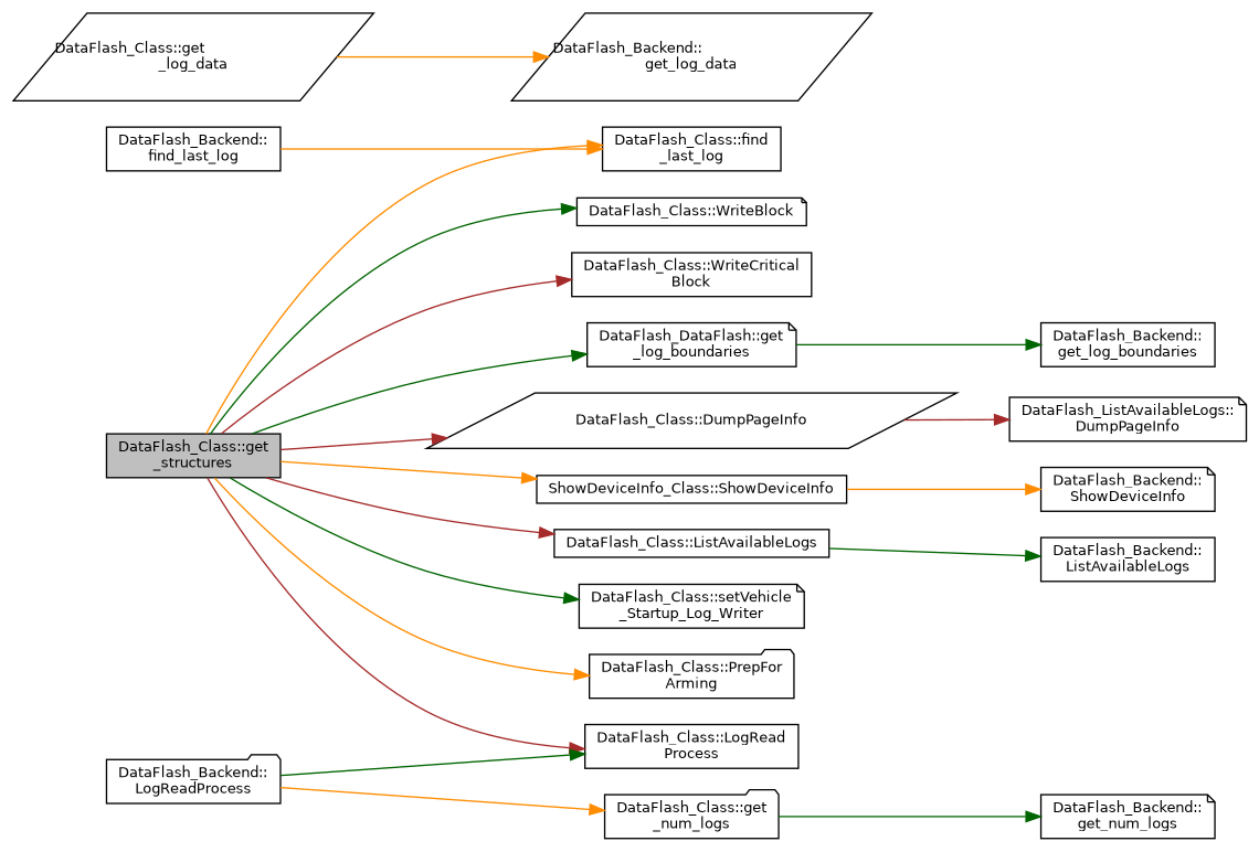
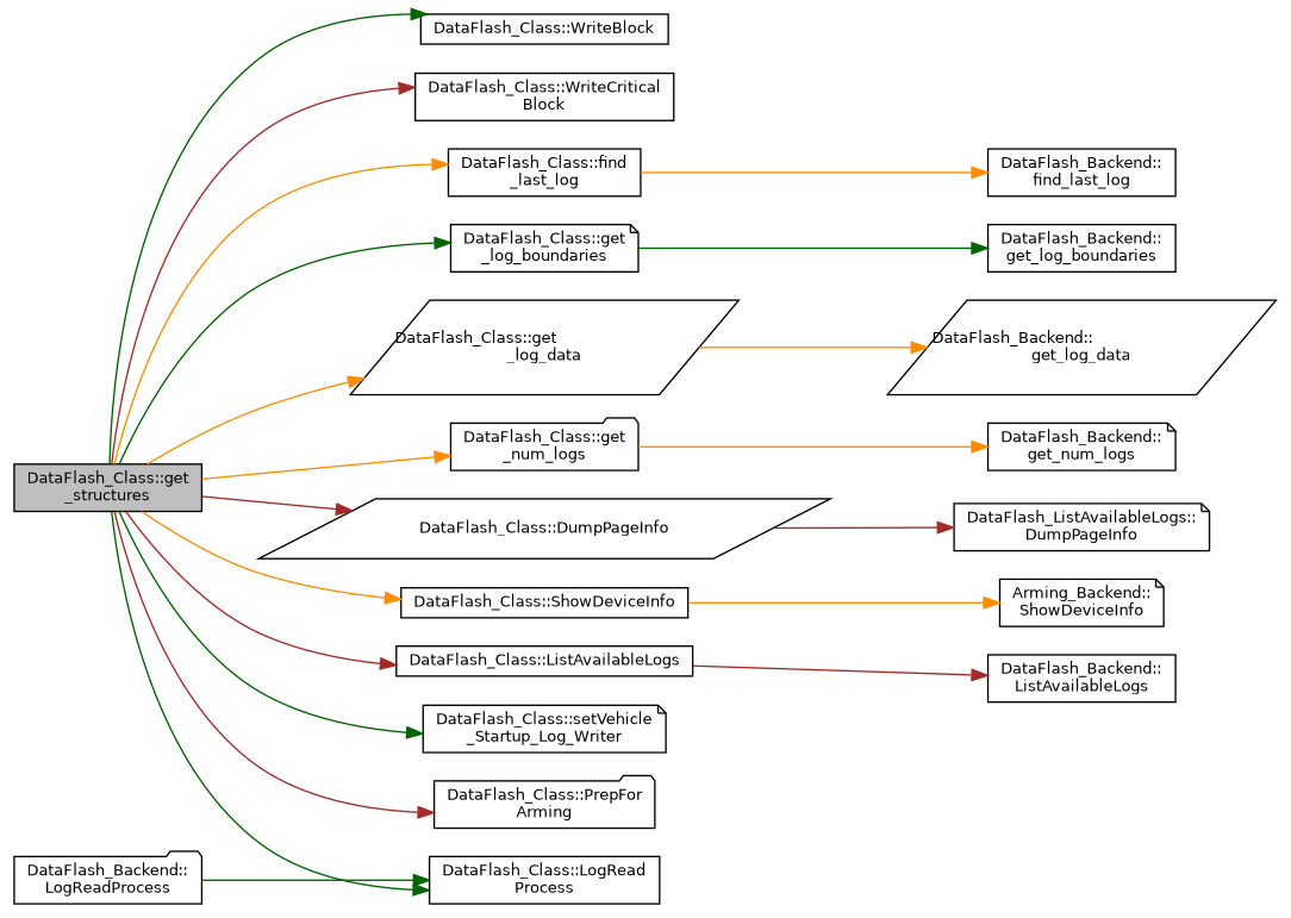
  digraph {
    rankdir=LR
    node [color=black fillcolor=white fontname=Helvetica fontsize=10 shape=box style=filled]
    edge [color=darkgreen fontname=Helvetica fontsize=10 labelfontname=Helvetica labelfontsize=10 style=solid]
    n1 [fillcolor=grey75 fontcolor=black height=0.2 label="DataFlash_Class::get\l_structures" width=0.4]
-   n2 [height=0.2 label="DataFlash_Class::WriteBlock" shape=note width=0.4]
+   n2 [height=0.2 label="DataFlash_Class::WriteBlock" width=0.4]
    n3 [height=0.2 label="DataFlash_Class::WriteCritical\lBlock" width=0.4]
    n4 [height=0.2 label="DataFlash_Class::find\l_last_log" width=0.4]
-   n5 [height=0.2 label="DataFlash_DataFlash::get\l_log_boundaries" shape=note width=0.4]
+   n5 [height=0.2 label="DataFlash_Class::get\l_log_boundaries" shape=note width=0.4]
    n6 [height=0.2 label="DataFlash_Class::get\l_log_data" shape=parallelogram width=0.4]
    n7 [height=0.2 label="DataFlash_Class::get\l_num_logs" shape=folder width=0.4]
    n8 [height=0.2 label="DataFlash_Class::LogRead\lProcess" width=0.4]
    n9 [height=0.2 label="DataFlash_Class::DumpPageInfo" shape=parallelogram width=0.4]
-   n10 [height=0.2 label="ShowDeviceInfo_Class::ShowDeviceInfo" width=0.4]
+   n10 [height=0.2 label="DataFlash_Class::ShowDeviceInfo" width=0.4]
    n11 [height=0.2 label="DataFlash_Class::ListAvailableLogs" width=0.4]
    n12 [height=0.2 label="DataFlash_Class::setVehicle\l_Startup_Log_Writer" shape=note width=0.4]
    n13 [height=0.2 label="DataFlash_Class::PrepFor\lArming" shape=folder width=0.4]
    n14 [height=0.2 label="DataFlash_Backend::\lfind_last_log" width=0.4]
    n15 [height=0.2 label="DataFlash_Backend::\lget_log_boundaries" width=0.4]
    n16 [height=0.2 label="DataFlash_Backend::\lget_log_data" shape=parallelogram width=0.4]
    n17 [height=0.2 label="DataFlash_Backend::\lget_num_logs" shape=note width=0.4]
    n18 [height=0.2 label="DataFlash_ListAvailableLogs::\lDumpPageInfo" shape=note width=0.4]
-   n19 [height=0.2 label="DataFlash_Backend::\lShowDeviceInfo" shape=note width=0.4]
+   n19 [height=0.2 label="Arming_Backend::\lShowDeviceInfo" shape=note width=0.4]
    n20 [height=0.2 label="DataFlash_Backend::\lListAvailableLogs" width=0.4]
    n21 [height=0.2 label="DataFlash_Backend::\lLogReadProcess" shape=folder width=0.4]
    n1 -> n2
    n1 -> n3 [color=brown]
    n1 -> n4 [color=darkorange]
    n1 -> n5
-   n21 -> n7 [color=darkorange]
-   n1 -> n8 [color=brown]
+   n1 -> n6 [color=darkorange]
+   n1 -> n7 [color=darkorange]
+   n1 -> n8
    n1 -> n9 [color=brown]
    n1 -> n10 [color=darkorange]
    n1 -> n11 [color=brown]
    n1 -> n12
-   n1 -> n13 [color=darkorange]
-   n14 -> n4 [color=darkorange]
+   n1 -> n13 [color=brown]
+   n4 -> n14 [color=darkorange]
    n5 -> n15
    n6 -> n16 [color=darkorange]
-   n7 -> n17
+   n7 -> n17 [color=darkorange]
    n9 -> n18 [color=brown]
    n10 -> n19 [color=darkorange]
-   n11 -> n20
+   n11 -> n20 [color=brown]
    n21 -> n8
  }
